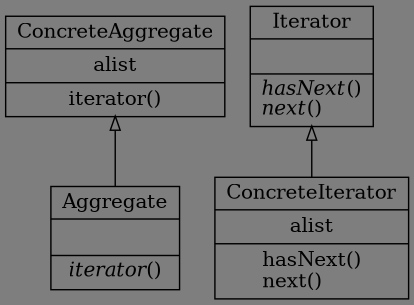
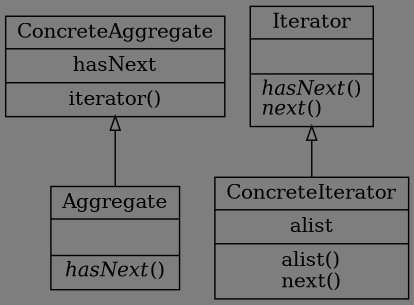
  digraph {
    bgcolor="#7e7e7e"
    rankdir=BT
    node [color=black fontcolor=black shape=record style=solid]
    edge [arrowhead=empty arrowtail=none]
-   n1 [label=<{Aggregate|<br ALIGN="LEFT"/>|<I>iterator</I>()<br ALIGN="LEFT"/>}>]
-   n2 [label=<{ConcreteAggregate|alist<br ALIGN="LEFT"/>|iterator()<br ALIGN="LEFT"/>}>]
-   n3 [label=<{ConcreteIterator|alist<br ALIGN="LEFT"/>|hasNext()<br ALIGN="LEFT"/>next()<br ALIGN="LEFT"/>}>]
+   n1 [label=<{Aggregate|<br ALIGN="LEFT"/>|<I>hasNext</I>()<br ALIGN="LEFT"/>}>]
+   n2 [label=<{ConcreteAggregate|hasNext<br ALIGN="LEFT"/>|iterator()<br ALIGN="LEFT"/>}>]
+   n3 [label=<{ConcreteIterator|alist<br ALIGN="LEFT"/>|alist()<br ALIGN="LEFT"/>next()<br ALIGN="LEFT"/>}>]
    n4 [label=<{Iterator|<br ALIGN="LEFT"/>|<I>hasNext</I>()<br ALIGN="LEFT"/><I>next</I>()<br ALIGN="LEFT"/>}>]
    n1 -> n2
    n3 -> n4
  }
